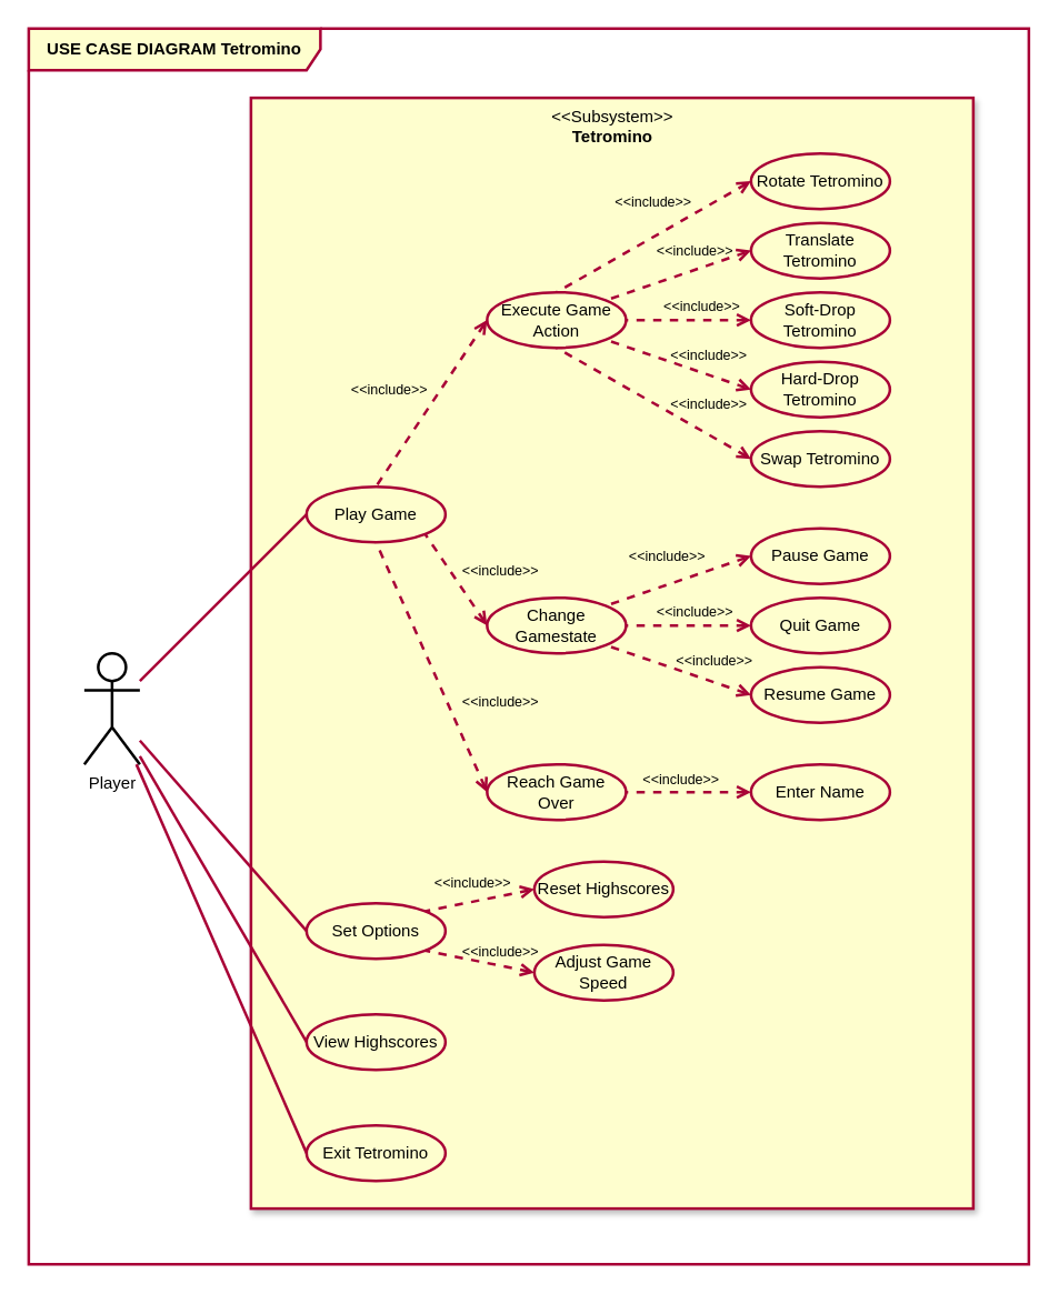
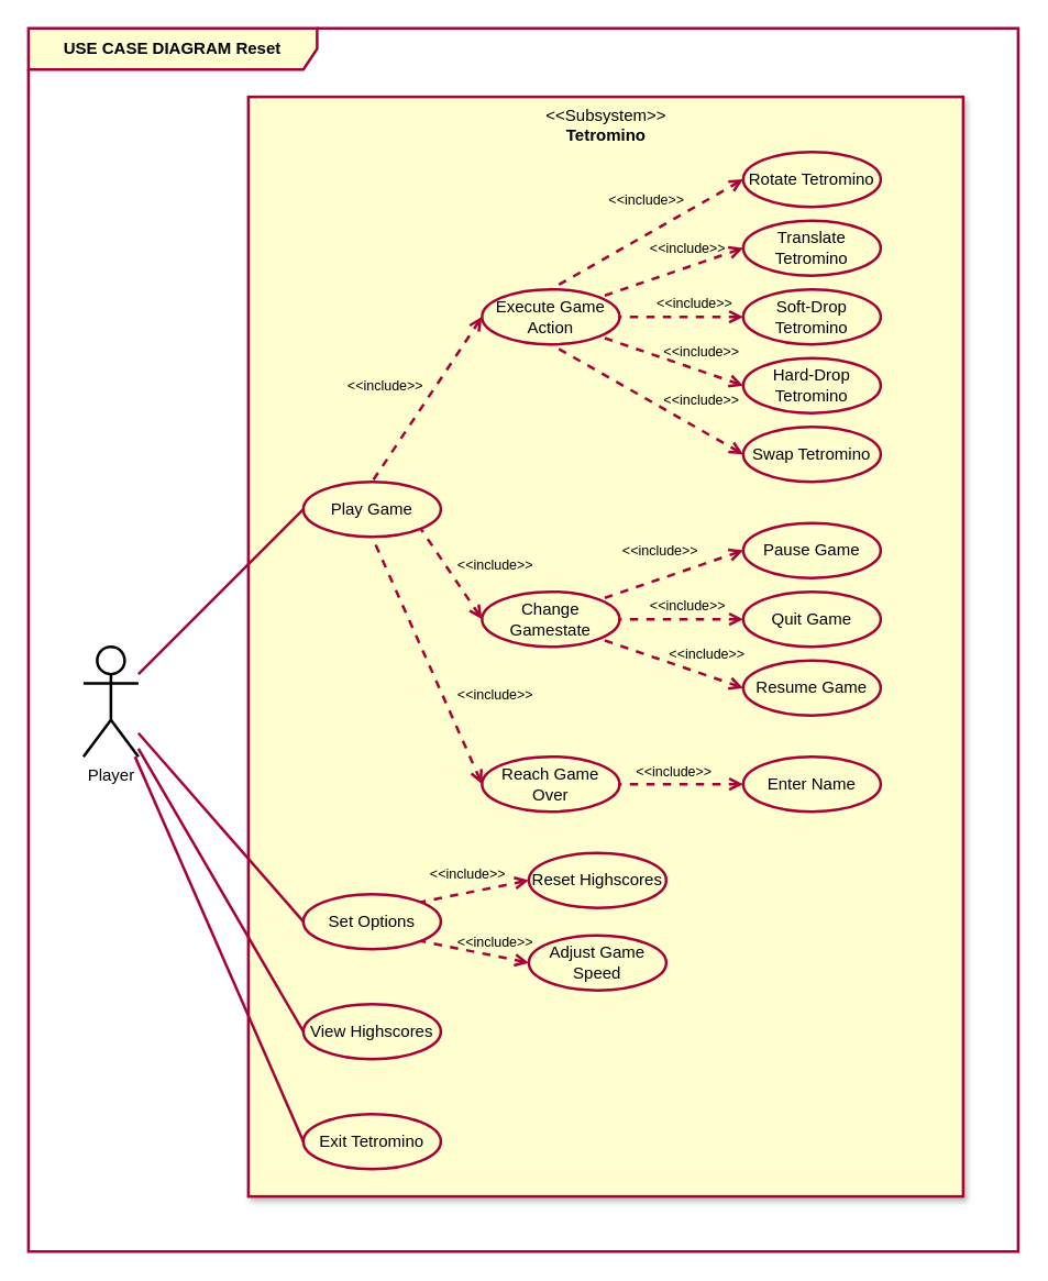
  <mxCell id="0" />
  <mxCell id="1" parent="0" />
  <mxCell id="2" value="&amp;lt;&amp;lt;Subsystem&amp;gt;&amp;gt;&lt;br&gt;&lt;b&gt;Tetromino&lt;/b&gt;" style="html=1;dropTarget=0;strokeWidth=2;strokeColor=#A80036;fillColor=#FEFECE;verticalAlign=top;shadow=1;" vertex="1" parent="1"><mxGeometry x="180" y="70" width="520" height="800" as="geometry" /></mxCell>
  <mxCell id="3" style="rounded=0;orthogonalLoop=1;jettySize=auto;html=1;entryX=0;entryY=0.5;entryDx=0;entryDy=0;fontColor=#000000;strokeWidth=2;strokeColor=#A80036;endArrow=none;endFill=0;" edge="1" parent="1" source="7" target="8"><mxGeometry relative="1" as="geometry" /></mxCell>
  <mxCell id="4" style="edgeStyle=none;rounded=0;orthogonalLoop=1;jettySize=auto;html=1;entryX=0;entryY=0.5;entryDx=0;entryDy=0;endArrow=none;endFill=0;strokeColor=#A80036;strokeWidth=2;fontColor=#000000;" edge="1" parent="1" source="7" target="9"><mxGeometry relative="1" as="geometry" /></mxCell>
  <mxCell id="5" style="edgeStyle=none;rounded=0;orthogonalLoop=1;jettySize=auto;html=1;entryX=0;entryY=0.5;entryDx=0;entryDy=0;endArrow=none;endFill=0;strokeColor=#A80036;strokeWidth=2;fontColor=#000000;" edge="1" parent="1" source="7" target="39"><mxGeometry relative="1" as="geometry" /></mxCell>
  <mxCell id="6" style="edgeStyle=none;rounded=0;orthogonalLoop=1;jettySize=auto;html=1;entryX=0;entryY=0.5;entryDx=0;entryDy=0;endArrow=none;endFill=0;strokeColor=#A80036;strokeWidth=2;fontColor=#000000;" edge="1" parent="1" source="7" target="10"><mxGeometry relative="1" as="geometry" /></mxCell>
  <mxCell id="7" value="Player" style="shape=umlActor;verticalLabelPosition=bottom;verticalAlign=top;html=1;strokeWidth=2;fillColor=#FFFFFF;" vertex="1" parent="1"><mxGeometry x="60" y="470" width="40" height="80" as="geometry" /></mxCell>
  <mxCell id="8" value="Play Game" style="ellipse;whiteSpace=wrap;html=1;strokeWidth=2;fontColor=#000000;strokeColor=#A80036;fillColor=#FEFECE;" vertex="1" parent="1"><mxGeometry x="220" y="350" width="100" height="40" as="geometry" /></mxCell>
  <mxCell id="9" value="Set Options" style="ellipse;whiteSpace=wrap;html=1;strokeWidth=2;fontColor=#000000;strokeColor=#A80036;fillColor=#FEFECE;" vertex="1" parent="1"><mxGeometry x="220" y="650" width="100" height="40" as="geometry" /></mxCell>
  <mxCell id="10" value="Exit Tetromino&lt;span style=&quot;color: rgba(0 , 0 , 0 , 0) ; font-family: monospace ; font-size: 0px&quot;&gt;%3CmxGraphModel%3E%3Croot%3E%3CmxCell%20id%3D%220%22%2F%3E%3CmxCell%20id%3D%221%22%20parent%3D%220%22%2F%3E%3CmxCell%20id%3D%222%22%20value%3D%22Start%20Game%22%20style%3D%22ellipse%3BwhiteSpace%3Dwrap%3Bhtml%3D1%3BstrokeWidth%3D2%3BfontColor%3D%23000000%3BstrokeColor%3D%23A80036%3BfillColor%3D%23FEFECE%3B%22%20vertex%3D%221%22%20parent%3D%221%22%3E%3CmxGeometry%20x%3D%22330%22%20y%3D%22240%22%20width%3D%22100%22%20height%3D%2240%22%20as%3D%22geometry%22%2F%3E%3C%2FmxCell%3E%3C%2Froot%3E%3C%2FmxGraphModel%3E&lt;/span&gt;" style="ellipse;whiteSpace=wrap;html=1;strokeWidth=2;fontColor=#000000;strokeColor=#A80036;fillColor=#FEFECE;" vertex="1" parent="1"><mxGeometry x="220" y="810" width="100" height="40" as="geometry" /></mxCell>
  <mxCell id="11" style="edgeStyle=none;rounded=0;orthogonalLoop=1;jettySize=auto;html=1;exitX=0;exitY=0.5;exitDx=0;exitDy=0;entryX=1;entryY=1;entryDx=0;entryDy=0;dashed=1;endArrow=none;endFill=0;strokeColor=#A80036;strokeWidth=2;fontColor=#000000;startArrow=open;startFill=0;" edge="1" parent="1" source="12" target="9"><mxGeometry relative="1" as="geometry" /></mxCell>
  <mxCell id="12" value="Adjust Game Speed&lt;span style=&quot;color: rgba(0 , 0 , 0 , 0) ; font-family: monospace ; font-size: 0px&quot;&gt;%3CmxGraphModel%3E%3Croot%3E%3CmxCell%20id%3D%220%22%2F%3E%3CmxCell%20id%3D%221%22%20parent%3D%220%22%2F%3E%3CmxCell%20id%3D%222%22%20value%3D%22Open%20Options%22%20style%3D%22ellipse%3BwhiteSpace%3Dwrap%3Bhtml%3D1%3BstrokeWidth%3D2%3BfontColor%3D%23000000%3BstrokeColor%3D%23A80036%3BfillColor%3D%23FEFECE%3B%22%20vertex%3D%221%22%20parent%3D%221%22%3E%3CmxGeometry%20x%3D%22330%22%20y%3D%22290%22%20width%3D%22100%22%20height%3D%2240%22%20as%3D%22geometry%22%2F%3E%3C%2FmxCell%3E%3C%2Froot%3E%3C%2FmxGraphModel%3E&lt;/span&gt;" style="ellipse;whiteSpace=wrap;html=1;strokeWidth=2;fontColor=#000000;strokeColor=#A80036;fillColor=#FEFECE;" vertex="1" parent="1"><mxGeometry x="384" y="680" width="100" height="40" as="geometry" /></mxCell>
  <mxCell id="13" style="edgeStyle=none;rounded=0;orthogonalLoop=1;jettySize=auto;html=1;exitX=0;exitY=0.5;exitDx=0;exitDy=0;entryX=1;entryY=0;entryDx=0;entryDy=0;dashed=1;endArrow=none;endFill=0;strokeColor=#A80036;strokeWidth=2;fontColor=#000000;startArrow=open;startFill=0;" edge="1" parent="1" source="14" target="9"><mxGeometry relative="1" as="geometry" /></mxCell>
  <mxCell id="14" value="Reset Highscores" style="ellipse;whiteSpace=wrap;html=1;strokeWidth=2;fontColor=#000000;strokeColor=#A80036;fillColor=#FEFECE;" vertex="1" parent="1"><mxGeometry x="384" y="620" width="100" height="40" as="geometry" /></mxCell>
  <mxCell id="15" style="edgeStyle=none;rounded=0;orthogonalLoop=1;jettySize=auto;html=1;exitX=0;exitY=0.5;exitDx=0;exitDy=0;entryX=1;entryY=0;entryDx=0;entryDy=0;dashed=1;endArrow=none;endFill=0;strokeColor=#A80036;strokeWidth=2;fontColor=#000000;startArrow=open;startFill=0;" edge="1" parent="1" source="16" target="34"><mxGeometry relative="1" as="geometry" /></mxCell>
  <mxCell id="16" value="Pause Game" style="ellipse;whiteSpace=wrap;html=1;strokeWidth=2;fontColor=#000000;strokeColor=#A80036;fillColor=#FEFECE;" vertex="1" parent="1"><mxGeometry x="540" y="380" width="100" height="40" as="geometry" /></mxCell>
  <mxCell id="17" style="edgeStyle=none;rounded=0;orthogonalLoop=1;jettySize=auto;html=1;exitX=0;exitY=0.5;exitDx=0;exitDy=0;entryX=1;entryY=0.5;entryDx=0;entryDy=0;dashed=1;endArrow=none;endFill=0;strokeColor=#A80036;strokeWidth=2;fontColor=#000000;startArrow=open;startFill=0;" edge="1" parent="1" source="18" target="34"><mxGeometry relative="1" as="geometry" /></mxCell>
  <mxCell id="18" value="Quit Game" style="ellipse;whiteSpace=wrap;html=1;strokeWidth=2;fontColor=#000000;strokeColor=#A80036;fillColor=#FEFECE;" vertex="1" parent="1"><mxGeometry x="540" y="430" width="100" height="40" as="geometry" /></mxCell>
  <mxCell id="19" style="edgeStyle=none;rounded=0;orthogonalLoop=1;jettySize=auto;html=1;exitX=0;exitY=0.5;exitDx=0;exitDy=0;entryX=1;entryY=1;entryDx=0;entryDy=0;dashed=1;endArrow=none;endFill=0;strokeColor=#A80036;strokeWidth=2;fontColor=#000000;startArrow=open;startFill=0;" edge="1" parent="1" source="20" target="34"><mxGeometry relative="1" as="geometry" /></mxCell>
  <mxCell id="20" value="Resume Game" style="ellipse;whiteSpace=wrap;html=1;strokeWidth=2;fontColor=#000000;strokeColor=#A80036;fillColor=#FEFECE;" vertex="1" parent="1"><mxGeometry x="540" y="480" width="100" height="40" as="geometry" /></mxCell>
  <mxCell id="21" style="edgeStyle=none;rounded=0;orthogonalLoop=1;jettySize=auto;html=1;entryX=0.5;entryY=0;entryDx=0;entryDy=0;endArrow=none;endFill=0;strokeColor=#A80036;strokeWidth=2;fontColor=#000000;exitX=0;exitY=0.5;exitDx=0;exitDy=0;dashed=1;startArrow=open;startFill=0;" edge="1" parent="1" source="22" target="32"><mxGeometry relative="1" as="geometry" /></mxCell>
  <mxCell id="22" value="Rotate Tetromino" style="ellipse;whiteSpace=wrap;html=1;strokeWidth=2;fontColor=#000000;strokeColor=#A80036;fillColor=#FEFECE;" vertex="1" parent="1"><mxGeometry x="540" y="110" width="100" height="40" as="geometry" /></mxCell>
  <mxCell id="23" style="edgeStyle=none;rounded=0;orthogonalLoop=1;jettySize=auto;html=1;exitX=0;exitY=0.5;exitDx=0;exitDy=0;entryX=1;entryY=0;entryDx=0;entryDy=0;dashed=1;endArrow=none;endFill=0;strokeColor=#A80036;strokeWidth=2;fontColor=#000000;startArrow=open;startFill=0;" edge="1" parent="1" source="24" target="32"><mxGeometry relative="1" as="geometry" /></mxCell>
  <mxCell id="24" value="Translate Tetromino" style="ellipse;whiteSpace=wrap;html=1;strokeWidth=2;fontColor=#000000;strokeColor=#A80036;fillColor=#FEFECE;" vertex="1" parent="1"><mxGeometry x="540" y="160" width="100" height="40" as="geometry" /></mxCell>
  <mxCell id="25" style="edgeStyle=none;rounded=0;orthogonalLoop=1;jettySize=auto;html=1;entryX=1;entryY=0.5;entryDx=0;entryDy=0;dashed=1;endArrow=none;endFill=0;strokeColor=#A80036;strokeWidth=2;fontColor=#000000;startArrow=open;startFill=0;" edge="1" parent="1" source="26" target="32"><mxGeometry relative="1" as="geometry" /></mxCell>
  <mxCell id="26" value="Soft-Drop Tetromino" style="ellipse;whiteSpace=wrap;html=1;strokeWidth=2;fontColor=#000000;strokeColor=#A80036;fillColor=#FEFECE;" vertex="1" parent="1"><mxGeometry x="540" y="210" width="100" height="40" as="geometry" /></mxCell>
  <mxCell id="27" style="edgeStyle=none;rounded=0;orthogonalLoop=1;jettySize=auto;html=1;exitX=0;exitY=0.5;exitDx=0;exitDy=0;entryX=1;entryY=1;entryDx=0;entryDy=0;dashed=1;endArrow=none;endFill=0;strokeColor=#A80036;strokeWidth=2;fontColor=#000000;startArrow=open;startFill=0;" edge="1" parent="1" source="28" target="32"><mxGeometry relative="1" as="geometry" /></mxCell>
  <mxCell id="28" value="Hard-Drop Tetromino" style="ellipse;whiteSpace=wrap;html=1;strokeWidth=2;fontColor=#000000;strokeColor=#A80036;fillColor=#FEFECE;" vertex="1" parent="1"><mxGeometry x="540" y="260" width="100" height="40" as="geometry" /></mxCell>
  <mxCell id="29" style="edgeStyle=none;rounded=0;orthogonalLoop=1;jettySize=auto;html=1;exitX=0;exitY=0.5;exitDx=0;exitDy=0;entryX=0.5;entryY=1;entryDx=0;entryDy=0;dashed=1;endArrow=none;endFill=0;strokeColor=#A80036;strokeWidth=2;fontColor=#000000;startArrow=open;startFill=0;" edge="1" parent="1" source="30" target="32"><mxGeometry relative="1" as="geometry" /></mxCell>
  <mxCell id="30" value="Swap Tetromino" style="ellipse;whiteSpace=wrap;html=1;strokeWidth=2;fontColor=#000000;strokeColor=#A80036;fillColor=#FEFECE;" vertex="1" parent="1"><mxGeometry x="540" y="310" width="100" height="40" as="geometry" /></mxCell>
  <mxCell id="31" style="edgeStyle=none;rounded=0;orthogonalLoop=1;jettySize=auto;html=1;exitX=0;exitY=0.5;exitDx=0;exitDy=0;entryX=0.5;entryY=0;entryDx=0;entryDy=0;dashed=1;endArrow=none;endFill=0;strokeColor=#A80036;strokeWidth=2;fontColor=#000000;startArrow=open;startFill=0;" edge="1" parent="1" source="32" target="8"><mxGeometry relative="1" as="geometry" /></mxCell>
  <mxCell id="32" value="Execute Game Action" style="ellipse;whiteSpace=wrap;html=1;strokeWidth=2;fontColor=#000000;strokeColor=#A80036;fillColor=#FEFECE;" vertex="1" parent="1"><mxGeometry x="350" y="210" width="100" height="40" as="geometry" /></mxCell>
  <mxCell id="33" style="edgeStyle=none;rounded=0;orthogonalLoop=1;jettySize=auto;html=1;entryX=1;entryY=1;entryDx=0;entryDy=0;dashed=1;endArrow=none;endFill=0;strokeColor=#A80036;strokeWidth=2;fontColor=#000000;exitX=0;exitY=0.5;exitDx=0;exitDy=0;startArrow=open;startFill=0;" edge="1" parent="1" source="34" target="8"><mxGeometry relative="1" as="geometry" /></mxCell>
  <mxCell id="34" value="Change Gamestate" style="ellipse;whiteSpace=wrap;html=1;strokeWidth=2;fontColor=#000000;strokeColor=#A80036;fillColor=#FEFECE;" vertex="1" parent="1"><mxGeometry x="350" y="430" width="100" height="40" as="geometry" /></mxCell>
  <mxCell id="35" style="edgeStyle=none;rounded=0;orthogonalLoop=1;jettySize=auto;html=1;exitX=0;exitY=0.5;exitDx=0;exitDy=0;entryX=0.5;entryY=1;entryDx=0;entryDy=0;dashed=1;endArrow=none;endFill=0;strokeColor=#A80036;strokeWidth=2;fontColor=#000000;startArrow=open;startFill=0;" edge="1" parent="1" source="36" target="8"><mxGeometry relative="1" as="geometry" /></mxCell>
  <mxCell id="36" value="Reach Game Over" style="ellipse;whiteSpace=wrap;html=1;strokeWidth=2;fontColor=#000000;strokeColor=#A80036;fillColor=#FEFECE;" vertex="1" parent="1"><mxGeometry x="350" y="550" width="100" height="40" as="geometry" /></mxCell>
  <mxCell id="37" style="edgeStyle=none;rounded=0;orthogonalLoop=1;jettySize=auto;html=1;exitX=0;exitY=0.5;exitDx=0;exitDy=0;entryX=1;entryY=0.5;entryDx=0;entryDy=0;dashed=1;endArrow=none;endFill=0;strokeColor=#A80036;strokeWidth=2;fontColor=#000000;startArrow=open;startFill=0;" edge="1" parent="1" source="38" target="36"><mxGeometry relative="1" as="geometry" /></mxCell>
  <mxCell id="38" value="Enter Name" style="ellipse;whiteSpace=wrap;html=1;strokeWidth=2;fontColor=#000000;strokeColor=#A80036;fillColor=#FEFECE;" vertex="1" parent="1"><mxGeometry x="540" y="550" width="100" height="40" as="geometry" /></mxCell>
  <mxCell id="39" value="View Highscores" style="ellipse;whiteSpace=wrap;html=1;strokeWidth=2;fontColor=#000000;strokeColor=#A80036;fillColor=#FEFECE;" vertex="1" parent="1"><mxGeometry x="220" y="730" width="100" height="40" as="geometry" /></mxCell>
  <mxCell id="40" value="&lt;span style=&quot;font-size: 10px&quot;&gt;&amp;lt;&amp;lt;include&amp;gt;&amp;gt;&lt;/span&gt;" style="text;html=1;strokeColor=none;fillColor=none;align=center;verticalAlign=middle;whiteSpace=wrap;rounded=0;fontColor=#000000;" vertex="1" parent="1"><mxGeometry x="250" y="275" width="60" height="10" as="geometry" /></mxCell>
  <mxCell id="41" value="&lt;span style=&quot;font-size: 10px&quot;&gt;&amp;lt;&amp;lt;include&amp;gt;&amp;gt;&lt;/span&gt;" style="text;html=1;strokeColor=none;fillColor=none;align=center;verticalAlign=middle;whiteSpace=wrap;rounded=0;fontColor=#000000;" vertex="1" parent="1"><mxGeometry x="330" y="405" width="60" height="10" as="geometry" /></mxCell>
  <mxCell id="42" value="&lt;span style=&quot;font-size: 10px&quot;&gt;&amp;lt;&amp;lt;include&amp;gt;&amp;gt;&lt;/span&gt;" style="text;html=1;strokeColor=none;fillColor=none;align=center;verticalAlign=middle;whiteSpace=wrap;rounded=0;fontColor=#000000;" vertex="1" parent="1"><mxGeometry x="330" y="500" width="60" height="10" as="geometry" /></mxCell>
  <mxCell id="43" value="&lt;span style=&quot;font-size: 10px&quot;&gt;&amp;lt;&amp;lt;include&amp;gt;&amp;gt;&lt;/span&gt;" style="text;html=1;strokeColor=none;fillColor=none;align=center;verticalAlign=middle;whiteSpace=wrap;rounded=0;fontColor=#000000;" vertex="1" parent="1"><mxGeometry x="440" y="140" width="60" height="10" as="geometry" /></mxCell>
  <mxCell id="44" value="&lt;span style=&quot;font-size: 10px&quot;&gt;&amp;lt;&amp;lt;include&amp;gt;&amp;gt;&lt;/span&gt;" style="text;html=1;strokeColor=none;fillColor=none;align=center;verticalAlign=middle;whiteSpace=wrap;rounded=0;fontColor=#000000;" vertex="1" parent="1"><mxGeometry x="470" y="175" width="60" height="10" as="geometry" /></mxCell>
  <mxCell id="45" value="&lt;span style=&quot;font-size: 10px&quot;&gt;&amp;lt;&amp;lt;include&amp;gt;&amp;gt;&lt;/span&gt;" style="text;html=1;strokeColor=none;fillColor=none;align=center;verticalAlign=middle;whiteSpace=wrap;rounded=0;fontColor=#000000;" vertex="1" parent="1"><mxGeometry x="475" y="215" width="60" height="10" as="geometry" /></mxCell>
  <mxCell id="46" value="&lt;span style=&quot;font-size: 10px&quot;&gt;&amp;lt;&amp;lt;include&amp;gt;&amp;gt;&lt;/span&gt;" style="text;html=1;strokeColor=none;fillColor=none;align=center;verticalAlign=middle;whiteSpace=wrap;rounded=0;fontColor=#000000;" vertex="1" parent="1"><mxGeometry x="480" y="250" width="60" height="10" as="geometry" /></mxCell>
  <mxCell id="47" value="&lt;span style=&quot;font-size: 10px&quot;&gt;&amp;lt;&amp;lt;include&amp;gt;&amp;gt;&lt;/span&gt;" style="text;html=1;strokeColor=none;fillColor=none;align=center;verticalAlign=middle;whiteSpace=wrap;rounded=0;fontColor=#000000;" vertex="1" parent="1"><mxGeometry x="480" y="285" width="60" height="10" as="geometry" /></mxCell>
  <mxCell id="48" value="&lt;span style=&quot;font-size: 10px&quot;&gt;&amp;lt;&amp;lt;include&amp;gt;&amp;gt;&lt;/span&gt;" style="text;html=1;strokeColor=none;fillColor=none;align=center;verticalAlign=middle;whiteSpace=wrap;rounded=0;fontColor=#000000;" vertex="1" parent="1"><mxGeometry x="450" y="395" width="60" height="10" as="geometry" /></mxCell>
  <mxCell id="49" value="&lt;span style=&quot;font-size: 10px&quot;&gt;&amp;lt;&amp;lt;include&amp;gt;&amp;gt;&lt;/span&gt;" style="text;html=1;strokeColor=none;fillColor=none;align=center;verticalAlign=middle;whiteSpace=wrap;rounded=0;fontColor=#000000;" vertex="1" parent="1"><mxGeometry x="470" y="435" width="60" height="10" as="geometry" /></mxCell>
  <mxCell id="50" value="&lt;span style=&quot;font-size: 10px&quot;&gt;&amp;lt;&amp;lt;include&amp;gt;&amp;gt;&lt;/span&gt;" style="text;html=1;strokeColor=none;fillColor=none;align=center;verticalAlign=middle;whiteSpace=wrap;rounded=0;fontColor=#000000;" vertex="1" parent="1"><mxGeometry x="484" y="470" width="60" height="10" as="geometry" /></mxCell>
  <mxCell id="51" value="&lt;span style=&quot;font-size: 10px&quot;&gt;&amp;lt;&amp;lt;include&amp;gt;&amp;gt;&lt;/span&gt;" style="text;html=1;strokeColor=none;fillColor=none;align=center;verticalAlign=middle;whiteSpace=wrap;rounded=0;fontColor=#000000;" vertex="1" parent="1"><mxGeometry x="460" y="556" width="60" height="10" as="geometry" /></mxCell>
  <mxCell id="52" value="&lt;span style=&quot;font-size: 10px&quot;&gt;&amp;lt;&amp;lt;include&amp;gt;&amp;gt;&lt;/span&gt;" style="text;html=1;strokeColor=none;fillColor=none;align=center;verticalAlign=middle;whiteSpace=wrap;rounded=0;fontColor=#000000;" vertex="1" parent="1"><mxGeometry x="310" y="630" width="60" height="10" as="geometry" /></mxCell>
  <mxCell id="53" value="&lt;span style=&quot;font-size: 10px&quot;&gt;&amp;lt;&amp;lt;include&amp;gt;&amp;gt;&lt;/span&gt;" style="text;html=1;strokeColor=none;fillColor=none;align=center;verticalAlign=middle;whiteSpace=wrap;rounded=0;fontColor=#000000;" vertex="1" parent="1"><mxGeometry x="330" y="680" width="60" height="10" as="geometry" /></mxCell>
- <mxCell id="54" value="&lt;b&gt;USE CASE DIAGRAM Tetromino&lt;/b&gt;" style="shape=umlFrame;whiteSpace=wrap;html=1;strokeColor=#A80036;strokeWidth=2;fillColor=#FEFECE;fontColor=#000000;width=210;height=30;" vertex="1" parent="1"><mxGeometry x="20" y="20" width="720" height="890" as="geometry" /></mxCell>
+ <mxCell id="54" value="&lt;b&gt;USE CASE DIAGRAM Reset&lt;/b&gt;" style="shape=umlFrame;whiteSpace=wrap;html=1;strokeColor=#A80036;strokeWidth=2;fillColor=#FEFECE;fontColor=#000000;width=210;height=30;" vertex="1" parent="1"><mxGeometry x="20" y="20" width="720" height="890" as="geometry" /></mxCell>
